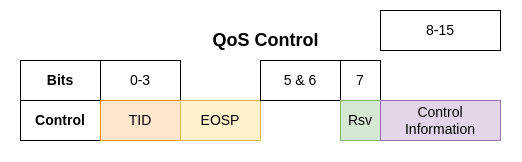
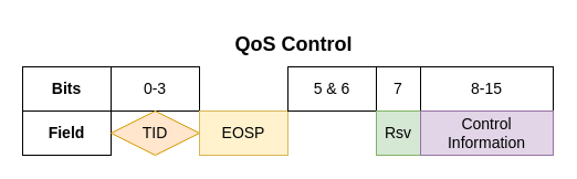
  <mxCell id="0" />
  <mxCell id="1" parent="0" />
  <mxCell id="2" value="Bits" style="rounded=0;whiteSpace=wrap;html=1;fontSize=14;fontStyle=1" vertex="1" parent="1"><mxGeometry x="20" y="60" width="80" height="40" as="geometry" /></mxCell>
- <mxCell id="3" value="Control" style="rounded=0;whiteSpace=wrap;html=1;fontSize=14;fontStyle=1" vertex="1" parent="1"><mxGeometry x="20" y="100" width="80" height="40" as="geometry" /></mxCell>
+ <mxCell id="3" value="Field" style="rounded=0;whiteSpace=wrap;html=1;fontSize=14;fontStyle=1" vertex="1" parent="1"><mxGeometry x="20" y="100" width="80" height="40" as="geometry" /></mxCell>
  <mxCell id="4" value="0-3" style="rounded=0;whiteSpace=wrap;html=1;fontSize=14;" vertex="1" parent="1"><mxGeometry x="100" y="60" width="80" height="40" as="geometry" /></mxCell>
- <mxCell id="5" value="TID" style="rounded=0;whiteSpace=wrap;html=1;fontSize=14;fillColor=#ffe6cc;strokeColor=#d79b00;" vertex="1" parent="1"><mxGeometry x="100" y="100" width="80" height="40" as="geometry" /></mxCell>
+ <mxCell id="5" value="TID" style="rhombus;whiteSpace=wrap;html=1;fontSize=14;fillColor=#ffe6cc;strokeColor=#d79b00;" vertex="1" parent="1"><mxGeometry x="100" y="100" width="80" height="40" as="geometry" /></mxCell>
  <mxCell id="6" value="&lt;b&gt;&lt;font style=&quot;font-size: 18px;&quot;&gt;QoS Control&lt;br&gt;&lt;/font&gt;&lt;/b&gt;" style="text;html=1;align=center;verticalAlign=middle;resizable=0;points=[];autosize=1;strokeColor=none;fillColor=none;fontSize=14;" vertex="1" parent="1"><mxGeometry x="200" y="20" width="130" height="40" as="geometry" /></mxCell>
  <mxCell id="7" value="EOSP" style="rounded=0;whiteSpace=wrap;html=1;fontSize=14;fillColor=#fff2cc;strokeColor=#d6b656;" vertex="1" parent="1"><mxGeometry x="180" y="100" width="80" height="40" as="geometry" /></mxCell>
  <mxCell id="8" value="5 &amp;amp; 6" style="rounded=0;whiteSpace=wrap;html=1;fontSize=14;" vertex="1" parent="1"><mxGeometry x="260" y="60" width="80" height="40" as="geometry" /></mxCell>
  <mxCell id="9" value="7" style="rounded=0;whiteSpace=wrap;html=1;fontSize=14;" vertex="1" parent="1"><mxGeometry x="340" y="60" width="40" height="40" as="geometry" /></mxCell>
  <mxCell id="10" value="Rsv" style="rounded=0;whiteSpace=wrap;html=1;fontSize=14;fillColor=#d5e8d4;strokeColor=#82b366;" vertex="1" parent="1"><mxGeometry x="340" y="100" width="40" height="40" as="geometry" /></mxCell>
- <mxCell id="11" value="8-15" style="rounded=0;whiteSpace=wrap;html=1;fontSize=14;" vertex="1" parent="1"><mxGeometry x="380" y="10" width="120" height="40" as="geometry" /></mxCell>
+ <mxCell id="11" value="8-15" style="rounded=0;whiteSpace=wrap;html=1;fontSize=14;" vertex="1" parent="1"><mxGeometry x="380" y="60" width="120" height="40" as="geometry" /></mxCell>
  <mxCell id="12" value="Control Information" style="rounded=0;whiteSpace=wrap;html=1;fontSize=14;fillColor=#e1d5e7;strokeColor=#9673a6;" vertex="1" parent="1"><mxGeometry x="380" y="100" width="120" height="40" as="geometry" /></mxCell>
